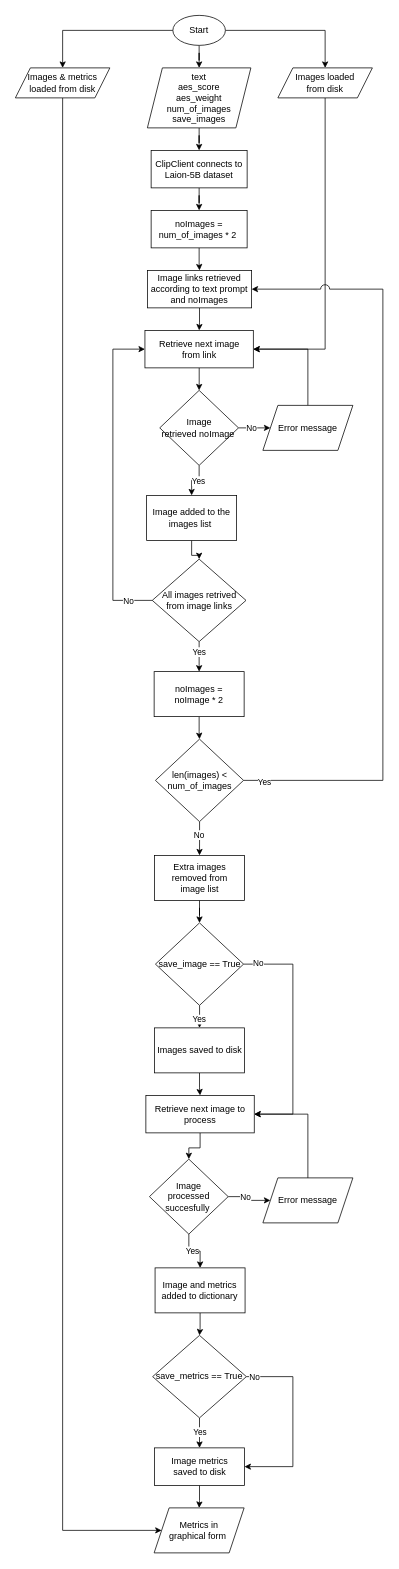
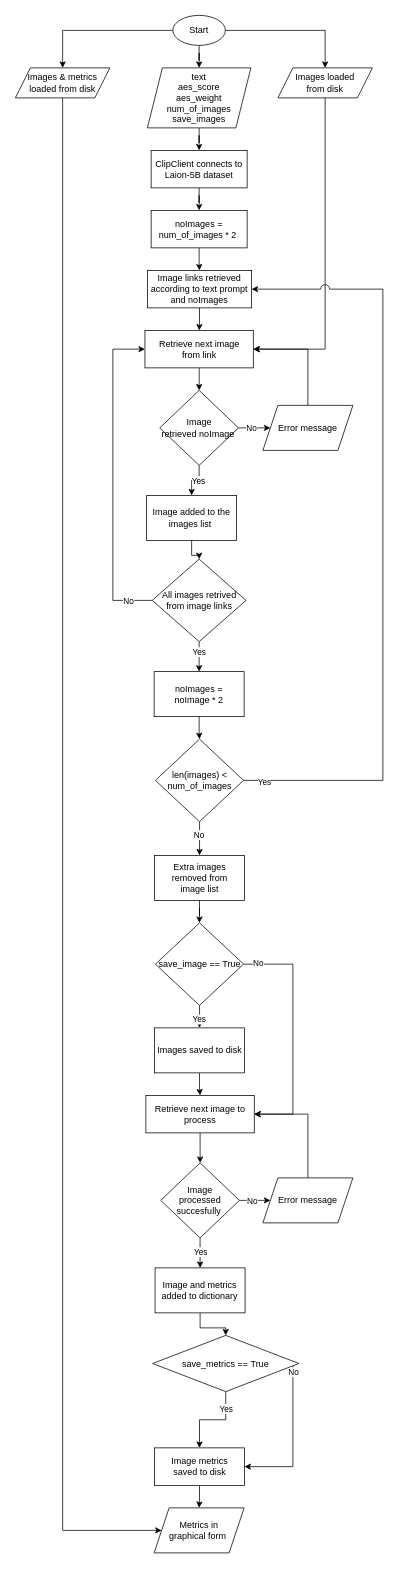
  <mxCell id="0" />
  <mxCell id="1" parent="0" />
  <mxCell id="2" style="edgeStyle=orthogonalEdgeStyle;rounded=0;orthogonalLoop=1;jettySize=auto;html=1;" edge="1" parent="1" source="5" target="7"><mxGeometry relative="1" as="geometry" /></mxCell>
  <mxCell id="3" style="edgeStyle=orthogonalEdgeStyle;rounded=0;orthogonalLoop=1;jettySize=auto;html=1;" edge="1" parent="1" source="5" target="9"><mxGeometry relative="1" as="geometry" /></mxCell>
  <mxCell id="4" style="edgeStyle=orthogonalEdgeStyle;rounded=0;orthogonalLoop=1;jettySize=auto;html=1;" edge="1" parent="1" source="5" target="11"><mxGeometry relative="1" as="geometry" /></mxCell>
  <mxCell id="5" value="Start" style="ellipse;whiteSpace=wrap;html=1;" vertex="1" parent="1"><mxGeometry x="230" y="20" width="70" height="40" as="geometry" /></mxCell>
  <mxCell id="6" style="edgeStyle=orthogonalEdgeStyle;rounded=0;orthogonalLoop=1;jettySize=auto;html=1;entryX=0.5;entryY=0;entryDx=0;entryDy=0;" edge="1" parent="1" source="7" target="13"><mxGeometry relative="1" as="geometry" /></mxCell>
  <mxCell id="7" value="text&lt;br&gt;aes_score&lt;br&gt;aes_weight&lt;br&gt;num_of_images&lt;br&gt;save_images" style="shape=parallelogram;perimeter=parallelogramPerimeter;whiteSpace=wrap;html=1;fixedSize=1;" vertex="1" parent="1"><mxGeometry x="196" y="90" width="138" height="80" as="geometry" /></mxCell>
  <mxCell id="8" style="edgeStyle=orthogonalEdgeStyle;rounded=0;orthogonalLoop=1;jettySize=auto;html=1;entryX=1;entryY=0.5;entryDx=0;entryDy=0;jumpStyle=arc;jumpSize=8;" edge="1" parent="1" source="9" target="17"><mxGeometry relative="1" as="geometry"><Array as="points"><mxPoint x="433" y="465" /></Array></mxGeometry></mxCell>
  <mxCell id="9" value="Images loaded &lt;br&gt;from disk" style="shape=parallelogram;perimeter=parallelogramPerimeter;whiteSpace=wrap;html=1;fixedSize=1;" vertex="1" parent="1"><mxGeometry x="370" y="90" width="126" height="40" as="geometry" /></mxCell>
  <mxCell id="10" style="edgeStyle=orthogonalEdgeStyle;rounded=0;orthogonalLoop=1;jettySize=auto;html=1;entryX=0;entryY=0.5;entryDx=0;entryDy=0;" edge="1" parent="1" source="11" target="68"><mxGeometry relative="1" as="geometry"><Array as="points"><mxPoint x="83" y="2040" /></Array></mxGeometry></mxCell>
  <mxCell id="11" value="Images &amp;amp; metrics loaded from disk" style="shape=parallelogram;perimeter=parallelogramPerimeter;whiteSpace=wrap;html=1;fixedSize=1;" vertex="1" parent="1"><mxGeometry x="20" y="90" width="126" height="40" as="geometry" /></mxCell>
  <mxCell id="12" value="" style="edgeStyle=orthogonalEdgeStyle;rounded=0;orthogonalLoop=1;jettySize=auto;html=1;entryX=0.5;entryY=0;entryDx=0;entryDy=0;" edge="1" parent="1" source="13" target="40"><mxGeometry relative="1" as="geometry" /></mxCell>
  <mxCell id="13" value="ClipClient connects to Laion-5B dataset" style="rounded=0;whiteSpace=wrap;html=1;" vertex="1" parent="1"><mxGeometry x="201" y="200" width="128" height="50" as="geometry" /></mxCell>
  <mxCell id="14" value="" style="edgeStyle=orthogonalEdgeStyle;rounded=0;orthogonalLoop=1;jettySize=auto;html=1;" edge="1" parent="1" source="15" target="17"><mxGeometry relative="1" as="geometry" /></mxCell>
  <mxCell id="15" value="Image links retrieved according to text prompt and noImages" style="whiteSpace=wrap;html=1;rounded=0;" vertex="1" parent="1"><mxGeometry x="196" y="360" width="139" height="50" as="geometry" /></mxCell>
  <mxCell id="16" value="" style="edgeStyle=orthogonalEdgeStyle;rounded=0;orthogonalLoop=1;jettySize=auto;html=1;" edge="1" parent="1" source="17" target="22"><mxGeometry relative="1" as="geometry" /></mxCell>
  <mxCell id="17" value="Retrieve next image &lt;br&gt;from link" style="whiteSpace=wrap;html=1;rounded=0;" vertex="1" parent="1"><mxGeometry x="192.75" y="440" width="144.5" height="50" as="geometry" /></mxCell>
  <mxCell id="18" value="" style="edgeStyle=orthogonalEdgeStyle;rounded=0;orthogonalLoop=1;jettySize=auto;html=1;" edge="1" parent="1" source="22" target="26"><mxGeometry relative="1" as="geometry" /></mxCell>
  <mxCell id="19" value="Yes" style="edgeLabel;html=1;align=center;verticalAlign=middle;resizable=0;points=[];" vertex="1" connectable="0" parent="18"><mxGeometry x="-0.112" relative="1" as="geometry"><mxPoint as="offset" /></mxGeometry></mxCell>
  <mxCell id="20" value="" style="edgeStyle=orthogonalEdgeStyle;rounded=0;orthogonalLoop=1;jettySize=auto;html=1;" edge="1" parent="1" source="22" target="28"><mxGeometry relative="1" as="geometry" /></mxCell>
  <mxCell id="21" value="No" style="edgeLabel;html=1;align=center;verticalAlign=middle;resizable=0;points=[];" vertex="1" connectable="0" parent="20"><mxGeometry x="-0.209" relative="1" as="geometry"><mxPoint as="offset" /></mxGeometry></mxCell>
  <mxCell id="22" value="Image &lt;br&gt;retrieved noImage&amp;nbsp;" style="rhombus;whiteSpace=wrap;html=1;rounded=0;" vertex="1" parent="1"><mxGeometry x="212.5" y="520" width="105" height="100" as="geometry" /></mxCell>
  <mxCell id="23" style="edgeStyle=orthogonalEdgeStyle;rounded=0;orthogonalLoop=1;jettySize=auto;html=1;exitX=0;exitY=0.5;exitDx=0;exitDy=0;entryX=0;entryY=0.5;entryDx=0;entryDy=0;" edge="1" parent="1" source="31" target="17"><mxGeometry relative="1" as="geometry"><Array as="points"><mxPoint x="150" y="800" /><mxPoint x="150" y="465" /></Array></mxGeometry></mxCell>
  <mxCell id="24" value="No" style="edgeLabel;html=1;align=center;verticalAlign=middle;resizable=0;points=[];" vertex="1" connectable="0" parent="23"><mxGeometry x="-0.825" relative="1" as="geometry"><mxPoint x="6" as="offset" /></mxGeometry></mxCell>
  <mxCell id="25" value="" style="edgeStyle=orthogonalEdgeStyle;rounded=0;orthogonalLoop=1;jettySize=auto;html=1;" edge="1" parent="1" source="26" target="31"><mxGeometry relative="1" as="geometry" /></mxCell>
  <mxCell id="26" value="Image added to the images list&amp;nbsp;" style="whiteSpace=wrap;html=1;rounded=0;" vertex="1" parent="1"><mxGeometry x="195" y="660" width="120" height="60" as="geometry" /></mxCell>
  <mxCell id="27" style="edgeStyle=orthogonalEdgeStyle;rounded=0;orthogonalLoop=1;jettySize=auto;html=1;exitX=0.5;exitY=0;exitDx=0;exitDy=0;entryX=1;entryY=0.5;entryDx=0;entryDy=0;" edge="1" parent="1" source="28" target="17"><mxGeometry relative="1" as="geometry" /></mxCell>
  <mxCell id="28" value="Error message" style="shape=parallelogram;perimeter=parallelogramPerimeter;whiteSpace=wrap;html=1;fixedSize=1;rounded=0;" vertex="1" parent="1"><mxGeometry x="350" y="540" width="120" height="60" as="geometry" /></mxCell>
  <mxCell id="29" style="edgeStyle=orthogonalEdgeStyle;rounded=0;orthogonalLoop=1;jettySize=auto;html=1;exitX=0.5;exitY=1;exitDx=0;exitDy=0;entryX=0.5;entryY=0;entryDx=0;entryDy=0;" edge="1" parent="1" source="31" target="33"><mxGeometry relative="1" as="geometry" /></mxCell>
  <mxCell id="30" value="Yes" style="edgeLabel;html=1;align=center;verticalAlign=middle;resizable=0;points=[];" vertex="1" connectable="0" parent="29"><mxGeometry x="-0.338" y="-1" relative="1" as="geometry"><mxPoint as="offset" /></mxGeometry></mxCell>
  <mxCell id="31" value="All images retrived&lt;br&gt;from image links" style="rhombus;whiteSpace=wrap;html=1;rounded=0;" vertex="1" parent="1"><mxGeometry x="202.5" y="745" width="125" height="110" as="geometry" /></mxCell>
  <mxCell id="32" style="edgeStyle=orthogonalEdgeStyle;rounded=0;orthogonalLoop=1;jettySize=auto;html=1;entryX=0.5;entryY=0;entryDx=0;entryDy=0;" edge="1" parent="1" source="33" target="38"><mxGeometry relative="1" as="geometry" /></mxCell>
  <mxCell id="33" value="noImages =&lt;br&gt;noImage * 2" style="rounded=0;whiteSpace=wrap;html=1;" vertex="1" parent="1"><mxGeometry x="205" y="895" width="120" height="60" as="geometry" /></mxCell>
  <mxCell id="34" style="edgeStyle=orthogonalEdgeStyle;rounded=0;orthogonalLoop=1;jettySize=auto;html=1;entryX=0.5;entryY=0;entryDx=0;entryDy=0;" edge="1" parent="1" source="38" target="42"><mxGeometry relative="1" as="geometry"><mxPoint x="265.1" y="1149.094" as="targetPoint" /></mxGeometry></mxCell>
  <mxCell id="35" value="No" style="edgeLabel;html=1;align=center;verticalAlign=middle;resizable=0;points=[];" vertex="1" connectable="0" parent="34"><mxGeometry x="-0.765" relative="1" as="geometry"><mxPoint x="-1" y="13" as="offset" /></mxGeometry></mxCell>
  <mxCell id="36" style="edgeStyle=orthogonalEdgeStyle;rounded=0;orthogonalLoop=1;jettySize=auto;html=1;entryX=1;entryY=0.5;entryDx=0;entryDy=0;jumpStyle=arc;jumpSize=12;" edge="1" parent="1" source="38" target="15"><mxGeometry relative="1" as="geometry"><mxPoint x="510" y="460" as="targetPoint" /><Array as="points"><mxPoint x="510" y="1040" /><mxPoint x="510" y="385" /></Array></mxGeometry></mxCell>
  <mxCell id="37" value="Yes" style="edgeLabel;html=1;align=center;verticalAlign=middle;resizable=0;points=[];" vertex="1" connectable="0" parent="36"><mxGeometry x="-0.946" y="-1" relative="1" as="geometry"><mxPoint as="offset" /></mxGeometry></mxCell>
  <mxCell id="38" value="len(images) &amp;lt; num_of_images" style="rhombus;whiteSpace=wrap;html=1;rounded=0;" vertex="1" parent="1"><mxGeometry x="206.75" y="985" width="117.5" height="110" as="geometry" /></mxCell>
  <mxCell id="39" style="edgeStyle=orthogonalEdgeStyle;rounded=0;orthogonalLoop=1;jettySize=auto;html=1;" edge="1" parent="1" source="40" target="15"><mxGeometry relative="1" as="geometry" /></mxCell>
  <mxCell id="40" value="noImages =&lt;br&gt;num_of_images * 2&amp;nbsp;" style="rounded=0;whiteSpace=wrap;html=1;" vertex="1" parent="1"><mxGeometry x="201" y="280" width="128" height="50" as="geometry" /></mxCell>
  <mxCell id="41" style="edgeStyle=orthogonalEdgeStyle;rounded=0;orthogonalLoop=1;jettySize=auto;html=1;entryX=0.5;entryY=0;entryDx=0;entryDy=0;" edge="1" parent="1" source="42" target="47"><mxGeometry relative="1" as="geometry" /></mxCell>
  <mxCell id="42" value="Extra images removed from&lt;br&gt;image list" style="rounded=0;whiteSpace=wrap;html=1;" vertex="1" parent="1"><mxGeometry x="205.5" y="1140" width="120" height="60" as="geometry" /></mxCell>
  <mxCell id="43" style="edgeStyle=orthogonalEdgeStyle;rounded=0;orthogonalLoop=1;jettySize=auto;html=1;" edge="1" parent="1" source="47" target="49"><mxGeometry relative="1" as="geometry"><mxPoint x="260" y="1400" as="targetPoint" /></mxGeometry></mxCell>
  <mxCell id="44" value="Yes" style="edgeLabel;html=1;align=center;verticalAlign=middle;resizable=0;points=[];" vertex="1" connectable="0" parent="43"><mxGeometry x="-0.738" y="-1" relative="1" as="geometry"><mxPoint y="15" as="offset" /></mxGeometry></mxCell>
  <mxCell id="45" style="edgeStyle=orthogonalEdgeStyle;rounded=0;orthogonalLoop=1;jettySize=auto;html=1;entryX=1;entryY=0.5;entryDx=0;entryDy=0;" edge="1" parent="1" source="47" target="51"><mxGeometry relative="1" as="geometry"><mxPoint x="326" y="1510" as="targetPoint" /><Array as="points"><mxPoint x="390" y="1285" /><mxPoint x="390" y="1485" /></Array></mxGeometry></mxCell>
  <mxCell id="46" value="No" style="edgeLabel;html=1;align=center;verticalAlign=middle;resizable=0;points=[];" vertex="1" connectable="0" parent="45"><mxGeometry x="-0.676" y="2" relative="1" as="geometry"><mxPoint x="-32" as="offset" /></mxGeometry></mxCell>
  <mxCell id="47" value="save_image == True" style="rhombus;whiteSpace=wrap;html=1;rounded=0;" vertex="1" parent="1"><mxGeometry x="206.75" y="1230" width="117.5" height="110" as="geometry" /></mxCell>
  <mxCell id="48" style="edgeStyle=orthogonalEdgeStyle;rounded=0;orthogonalLoop=1;jettySize=auto;html=1;entryX=0.5;entryY=0;entryDx=0;entryDy=0;" edge="1" parent="1" source="49" target="51"><mxGeometry relative="1" as="geometry"><mxPoint x="266" y="1480" as="targetPoint" /></mxGeometry></mxCell>
  <mxCell id="49" value="Images saved to disk" style="rounded=0;whiteSpace=wrap;html=1;" vertex="1" parent="1"><mxGeometry x="205.5" y="1370" width="120" height="60" as="geometry" /></mxCell>
  <mxCell id="50" style="edgeStyle=orthogonalEdgeStyle;rounded=0;orthogonalLoop=1;jettySize=auto;html=1;" edge="1" parent="1" source="51" target="56"><mxGeometry relative="1" as="geometry" /></mxCell>
  <mxCell id="51" value="Retrieve next image to process" style="whiteSpace=wrap;html=1;rounded=0;" vertex="1" parent="1"><mxGeometry x="194" y="1460" width="144.5" height="50" as="geometry" /></mxCell>
  <mxCell id="52" value="" style="edgeStyle=orthogonalEdgeStyle;rounded=0;orthogonalLoop=1;jettySize=auto;html=1;" edge="1" source="56" target="58" parent="1"><mxGeometry relative="1" as="geometry" /></mxCell>
  <mxCell id="53" value="Yes" style="edgeLabel;html=1;align=center;verticalAlign=middle;resizable=0;points=[];" vertex="1" connectable="0" parent="52"><mxGeometry x="-0.112" relative="1" as="geometry"><mxPoint as="offset" /></mxGeometry></mxCell>
  <mxCell id="54" value="" style="edgeStyle=orthogonalEdgeStyle;rounded=0;orthogonalLoop=1;jettySize=auto;html=1;" edge="1" source="56" target="60" parent="1"><mxGeometry relative="1" as="geometry" /></mxCell>
  <mxCell id="55" value="No" style="edgeLabel;html=1;align=center;verticalAlign=middle;resizable=0;points=[];" vertex="1" connectable="0" parent="54"><mxGeometry x="-0.209" relative="1" as="geometry"><mxPoint as="offset" /></mxGeometry></mxCell>
- <mxCell id="56" value="Image &lt;br&gt;processed&lt;br&gt;succesfully&amp;nbsp;" style="rhombus;whiteSpace=wrap;html=1;rounded=0;" vertex="1" parent="1"><mxGeometry x="198.75" y="1545" width="105" height="100" as="geometry" /></mxCell>
+ <mxCell id="56" value="Image &lt;br&gt;processed&lt;br&gt;succesfully&amp;nbsp;" style="rhombus;whiteSpace=wrap;html=1;rounded=0;" vertex="1" parent="1"><mxGeometry x="213.75" y="1550" width="105" height="100" as="geometry" /></mxCell>
  <mxCell id="57" value="" style="edgeStyle=orthogonalEdgeStyle;rounded=0;orthogonalLoop=1;jettySize=auto;html=1;" edge="1" source="58" target="65" parent="1"><mxGeometry relative="1" as="geometry" /></mxCell>
  <mxCell id="58" value="Image and metrics added to dictionary" style="whiteSpace=wrap;html=1;rounded=0;" vertex="1" parent="1"><mxGeometry x="206.25" y="1690" width="120" height="60" as="geometry" /></mxCell>
  <mxCell id="59" style="edgeStyle=orthogonalEdgeStyle;rounded=0;orthogonalLoop=1;jettySize=auto;html=1;exitX=0.5;exitY=0;exitDx=0;exitDy=0;entryX=1;entryY=0.5;entryDx=0;entryDy=0;" edge="1" parent="1" source="60" target="51"><mxGeometry relative="1" as="geometry" /></mxCell>
  <mxCell id="60" value="Error message" style="shape=parallelogram;perimeter=parallelogramPerimeter;whiteSpace=wrap;html=1;fixedSize=1;rounded=0;" vertex="1" parent="1"><mxGeometry x="350" y="1570" width="120" height="60" as="geometry" /></mxCell>
  <mxCell id="61" style="edgeStyle=orthogonalEdgeStyle;rounded=0;orthogonalLoop=1;jettySize=auto;html=1;entryX=0.5;entryY=0;entryDx=0;entryDy=0;" edge="1" parent="1" source="65" target="67"><mxGeometry relative="1" as="geometry"><mxPoint x="266.483" y="1930.015" as="targetPoint" /></mxGeometry></mxCell>
  <mxCell id="62" value="Yes" style="edgeLabel;html=1;align=center;verticalAlign=middle;resizable=0;points=[];" vertex="1" connectable="0" parent="61"><mxGeometry x="-0.87" relative="1" as="geometry"><mxPoint y="15" as="offset" /></mxGeometry></mxCell>
  <mxCell id="63" style="edgeStyle=orthogonalEdgeStyle;rounded=0;orthogonalLoop=1;jettySize=auto;html=1;entryX=1;entryY=0.5;entryDx=0;entryDy=0;" edge="1" parent="1" source="65" target="67"><mxGeometry relative="1" as="geometry"><mxPoint x="329" y="1985" as="targetPoint" /><Array as="points"><mxPoint x="390" y="1835" /><mxPoint x="390" y="1955" /></Array></mxGeometry></mxCell>
  <mxCell id="64" value="No" style="edgeLabel;html=1;align=center;verticalAlign=middle;resizable=0;points=[];" vertex="1" connectable="0" parent="63"><mxGeometry x="-0.919" relative="1" as="geometry"><mxPoint as="offset" /></mxGeometry></mxCell>
- <mxCell id="65" value="save_metrics == True" style="rhombus;whiteSpace=wrap;html=1;rounded=0;" vertex="1" parent="1"><mxGeometry x="203" y="1780" width="125" height="110" as="geometry" /></mxCell>
+ <mxCell id="65" value="save_metrics == True" style="rhombus;whiteSpace=wrap;html=1;rounded=0;" vertex="1" parent="1"><mxGeometry x="203" y="1780" width="195" height="75" as="geometry" /></mxCell>
  <mxCell id="66" style="edgeStyle=orthogonalEdgeStyle;rounded=0;orthogonalLoop=1;jettySize=auto;html=1;entryX=0.5;entryY=0;entryDx=0;entryDy=0;" edge="1" parent="1" source="67" target="68"><mxGeometry relative="1" as="geometry" /></mxCell>
  <mxCell id="67" value="Image metrics &lt;br&gt;saved to disk" style="rounded=0;whiteSpace=wrap;html=1;" vertex="1" parent="1"><mxGeometry x="205.5" y="1930" width="120" height="50" as="geometry" /></mxCell>
  <mxCell id="68" value="Metrics in &lt;br&gt;graphical form&amp;nbsp;" style="shape=parallelogram;perimeter=parallelogramPerimeter;whiteSpace=wrap;html=1;fixedSize=1;" vertex="1" parent="1"><mxGeometry x="205" y="2010" width="120" height="60" as="geometry" /></mxCell>
